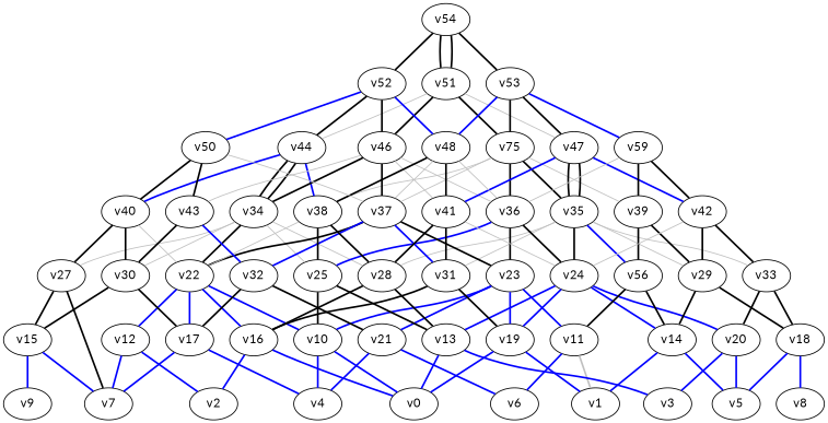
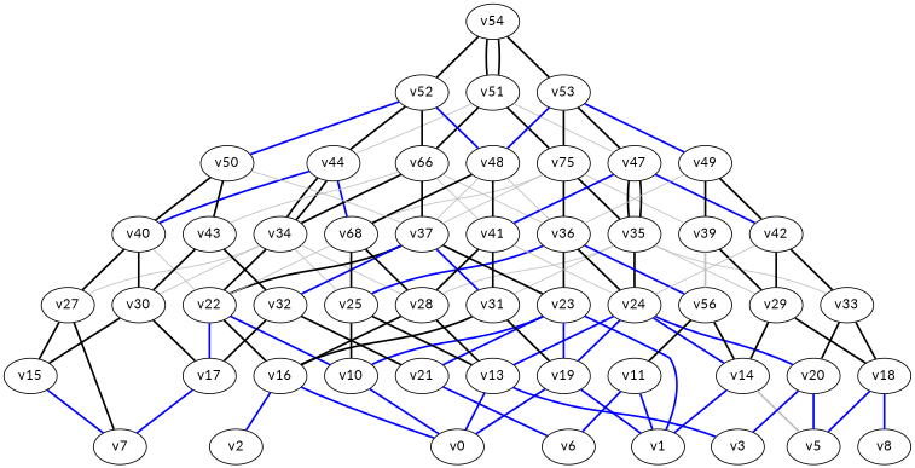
  digraph {
    fontname=Lato
    node [fontname=Lato]
    edge [arrowhead=none color=black fontname=Lato style=bold]
    v10
    v0
-   v4
    v11
    v1
    v6
-   v12
    v2
    v7
    v13
    v3
    v14
    v5
    v15
-   v9
    v16
    v17
    v18
    v8
    v19
    v20
    v21
    v22
    v23
    v24
    v25
    n27 [label=v56]
    v27
    v28
    v29
    v30
    v31
    v32
    v33
    v34
    v35
    v36
    v37
-   v38
+   v38 [label=v68]
    v39
    v40
    v41
    v42
    v43
    v44
    n46 [label=v75]
-   v46
+   v46 [label=v66]
    v47
    v48
-   v49 [label=v59]
+   v49
    v50
    v51
    v52
    v53
    v54
    v10 -> v0 [color=blue]
-   v10 -> v4 [color=blue]
-   v11 -> v1 [color=gray]
+   v11 -> v1 [color=blue]
    v11 -> v6 [color=blue]
-   v12 -> v2 [color=blue]
-   v12 -> v7 [color=blue]
    v13 -> v0 [color=blue]
    v13 -> v3 [color=blue]
    v14 -> v1 [color=blue]
-   v14 -> v5 [color=blue]
+   v14 -> v5 [color=gray]
    v15 -> v7 [color=blue]
-   v15 -> v9 [color=blue]
    v16 -> v0 [color=blue]
    v16 -> v2 [color=blue]
-   v17 -> v4 [color=blue]
    v17 -> v7 [color=blue]
    v18 -> v5 [color=blue]
    v18 -> v8 [color=blue]
    v19 -> v0 [color=blue]
    v19 -> v1 [color=blue]
    v20 -> v3 [color=blue]
    v20 -> v5 [color=blue]
-   v21 -> v4 [color=blue]
    v21 -> v6 [color=blue]
    v22 -> v10 [color=blue]
-   v22 -> v12 [color=blue]
-   v22 -> v16 [color=blue]
+   v22 -> v16
    v22 -> v17 [color=blue]
    v23 -> v10 [color=blue]
-   v23 -> v11 [color=blue]
+   v23 -> v1 [color=blue]
    v23 -> v19 [color=blue]
    v23 -> v21 [color=blue]
    v24 -> v13 [color=blue]
    v24 -> v14 [color=blue]
    v24 -> v19 [color=blue]
    v24 -> v20 [color=blue]
    v25 -> v10
    v25 -> v13
    n27 -> v11
    n27 -> v14
    v27 -> v7
    v27 -> v15
    v28 -> v13
    v28 -> v16
    v29 -> v14
    v29 -> v18
    v30 -> v15
    v30 -> v17
    v31 -> v16
    v31 -> v19
    v32 -> v17
    v32 -> v21
    v33 -> v18
    v33 -> v20
    v34 -> v22
    v34 -> v25 [color=gray style=""]
    v34 -> v27 [color=gray style=""]
    v34 -> v28 [color=gray style=""]
    v34 -> v30 [color=gray style=""]
    v35 -> v24
    v35 -> v28 [color=gray style=""]
    v35 -> v29 [color=gray style=""]
    v35 -> v31 [color=gray style=""]
    v35 -> v33 [color=gray style=""]
    v36 -> v23
    v36 -> v24
    v36 -> v25 [color=blue]
-   v35 -> n27 [color=blue]
+   v36 -> n27 [color=blue]
    v37 -> v22
    v37 -> v23
    v37 -> v31 [color=blue]
    v37 -> v32 [color=blue]
    v38 -> v22 [color=gray style=""]
    v38 -> v25
    v38 -> v28
-   v39 -> n27
+   v39 -> n27 [color=gray]
    v39 -> v29
    v40 -> v22 [color=gray style=""]
    v40 -> v27
    v40 -> v30
    v41 -> v24 [color=gray style=""]
    v41 -> v28
    v41 -> v31
    v42 -> v24 [color=gray style=""]
    v42 -> v29
    v42 -> v33
    v43 -> v30
-   v43 -> v32 [color=blue]
+   v43 -> v32
    v44 -> v34
    v44 -> v34
    v44 -> v38 [color=blue]
    v44 -> v40 [color=blue]
    n46 -> v35
    n46 -> v36
    n46 -> v37 [color=gray style=""]
    n46 -> v38 [color=gray style=""]
    n46 -> v39 [color=gray style=""]
    v46 -> v34
    v46 -> v36 [color=gray style=""]
    v46 -> v37
    v46 -> v41 [color=gray style=""]
    v46 -> v43 [color=gray style=""]
    v47 -> v35
    v47 -> v35
    v47 -> v41 [color=blue]
    v47 -> v42 [color=blue]
    v48 -> v36 [color=gray style=""]
    v48 -> v37 [color=gray style=""]
    v48 -> v38
    v48 -> v41
    v49 -> v36 [color=gray style=""]
    v49 -> v39
    v49 -> v42
    v50 -> v37 [color=gray style=""]
    v50 -> v40
    v50 -> v43
    v51 -> v44 [color=gray style=""]
    v51 -> n46
    v51 -> v46
    v51 -> v47 [color=gray style=""]
    v52 -> v44
    v52 -> v46
    v52 -> v48 [color=blue]
    v52 -> v50 [color=blue]
    v53 -> n46
    v53 -> v47
    v53 -> v48 [color=blue]
    v53 -> v49 [color=blue]
    v54 -> v51
    v54 -> v51
    v54 -> v52
    v54 -> v53
  }
